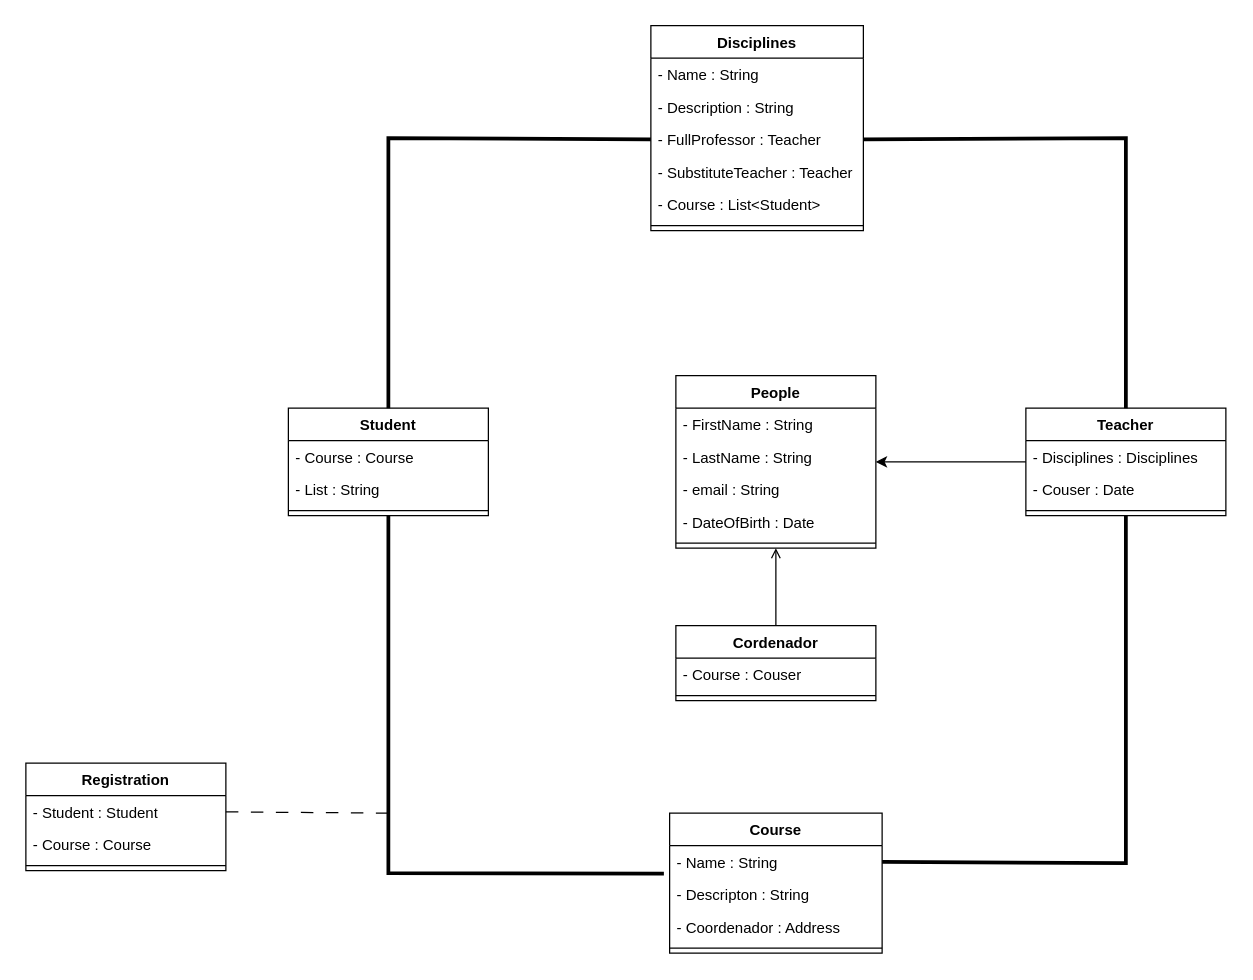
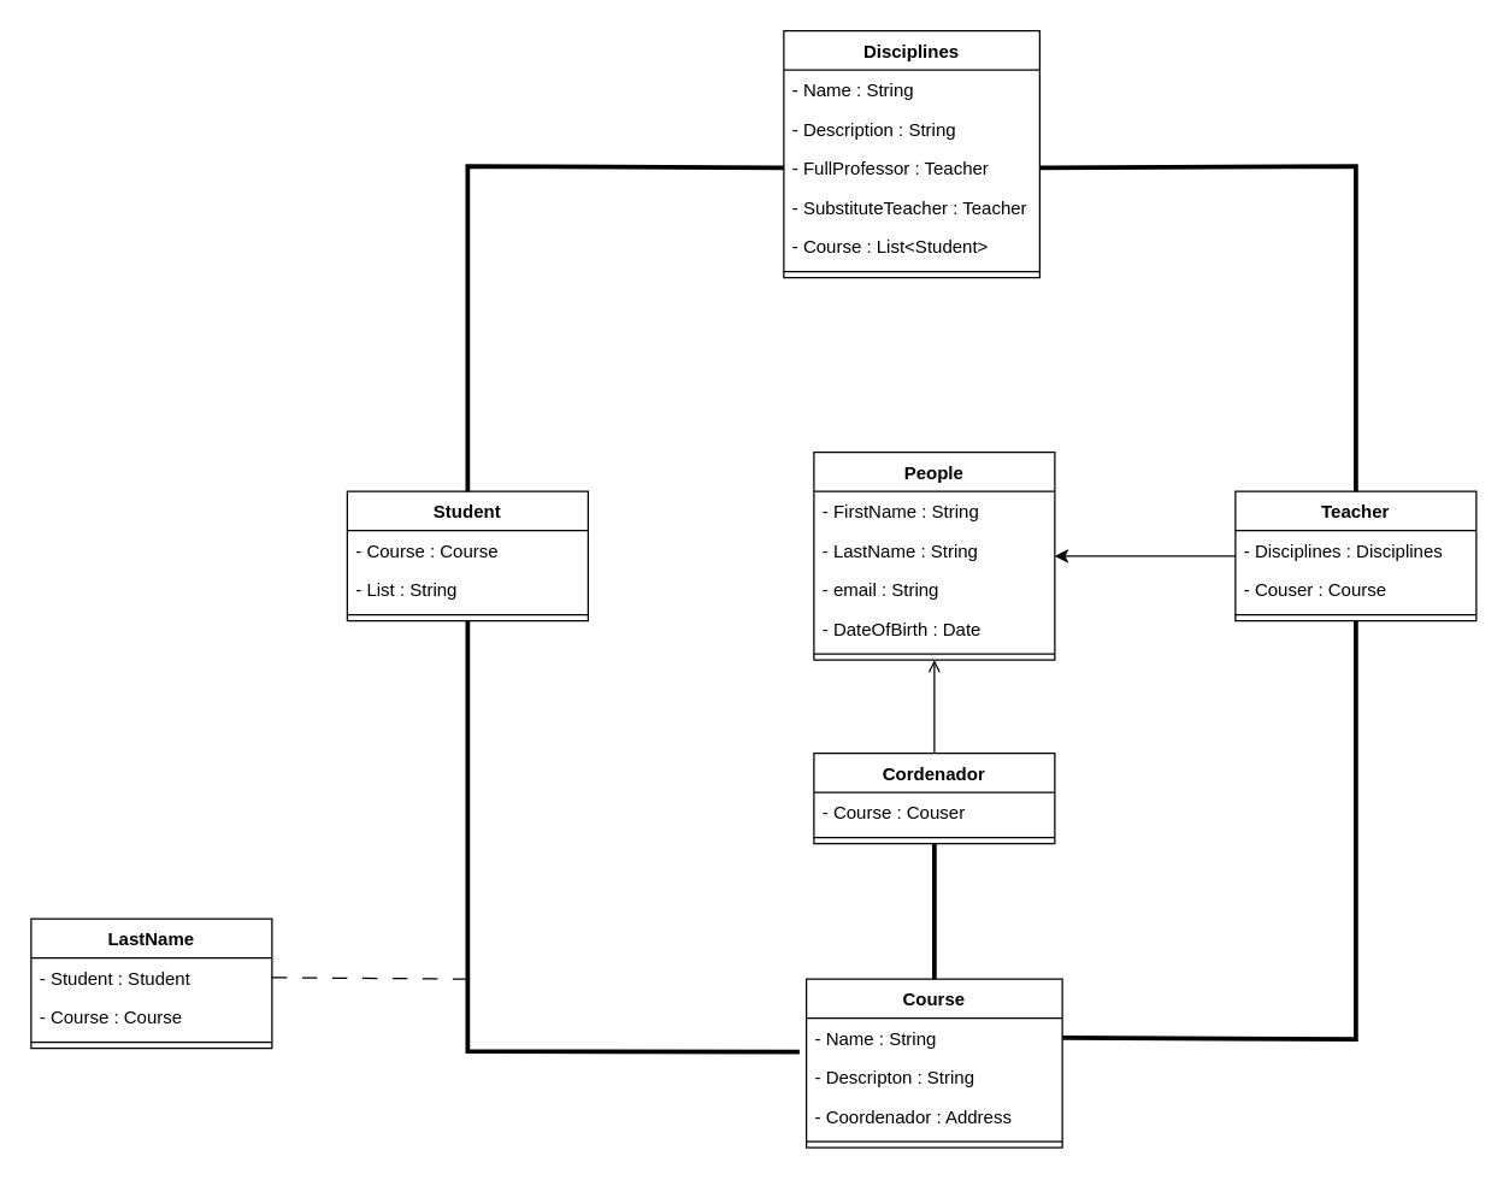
  <mxCell id="0" />
  <mxCell id="1" parent="0" />
  <mxCell id="2" value="People" style="swimlane;fontStyle=1;align=center;verticalAlign=top;childLayout=stackLayout;horizontal=1;startSize=26;horizontalStack=0;resizeParent=1;resizeParentMax=0;resizeLast=0;collapsible=1;marginBottom=0;whiteSpace=wrap;html=1;" vertex="1" parent="1"><mxGeometry x="540" y="300" width="160" height="138" as="geometry" /></mxCell>
  <mxCell id="3" value="- FirstName : String&lt;div&gt;&lt;br&gt;&lt;/div&gt;" style="text;strokeColor=none;fillColor=none;align=left;verticalAlign=top;spacingLeft=4;spacingRight=4;overflow=hidden;rotatable=0;points=[[0,0.5],[1,0.5]];portConstraint=eastwest;whiteSpace=wrap;html=1;" vertex="1" parent="2"><mxGeometry y="26" width="160" height="26" as="geometry" /></mxCell>
  <mxCell id="4" value="- LastName : String&lt;div&gt;&lt;br&gt;&lt;/div&gt;" style="text;strokeColor=none;fillColor=none;align=left;verticalAlign=top;spacingLeft=4;spacingRight=4;overflow=hidden;rotatable=0;points=[[0,0.5],[1,0.5]];portConstraint=eastwest;whiteSpace=wrap;html=1;" vertex="1" parent="2"><mxGeometry y="52" width="160" height="26" as="geometry" /></mxCell>
  <mxCell id="5" value="- email : String&lt;div&gt;&lt;br&gt;&lt;/div&gt;" style="text;strokeColor=none;fillColor=none;align=left;verticalAlign=top;spacingLeft=4;spacingRight=4;overflow=hidden;rotatable=0;points=[[0,0.5],[1,0.5]];portConstraint=eastwest;whiteSpace=wrap;html=1;" vertex="1" parent="2"><mxGeometry y="78" width="160" height="26" as="geometry" /></mxCell>
  <mxCell id="6" value="- DateOfBirth : Date&lt;div&gt;&lt;br&gt;&lt;/div&gt;" style="text;strokeColor=none;fillColor=none;align=left;verticalAlign=top;spacingLeft=4;spacingRight=4;overflow=hidden;rotatable=0;points=[[0,0.5],[1,0.5]];portConstraint=eastwest;whiteSpace=wrap;html=1;" vertex="1" parent="2"><mxGeometry y="104" width="160" height="26" as="geometry" /></mxCell>
  <mxCell id="7" value="" style="line;strokeWidth=1;fillColor=none;align=left;verticalAlign=middle;spacingTop=-1;spacingLeft=3;spacingRight=3;rotatable=0;labelPosition=right;points=[];portConstraint=eastwest;strokeColor=inherit;" vertex="1" parent="2"><mxGeometry y="130" width="160" height="8" as="geometry" /></mxCell>
  <mxCell id="8" value="Student" style="swimlane;fontStyle=1;align=center;verticalAlign=top;childLayout=stackLayout;horizontal=1;startSize=26;horizontalStack=0;resizeParent=1;resizeParentMax=0;resizeLast=0;collapsible=1;marginBottom=0;whiteSpace=wrap;html=1;" vertex="1" parent="1"><mxGeometry x="230" y="326" width="160" height="86" as="geometry" /></mxCell>
  <mxCell id="9" value="- Course : Course&lt;div&gt;&lt;br&gt;&lt;/div&gt;" style="text;strokeColor=none;fillColor=none;align=left;verticalAlign=top;spacingLeft=4;spacingRight=4;overflow=hidden;rotatable=0;points=[[0,0.5],[1,0.5]];portConstraint=eastwest;whiteSpace=wrap;html=1;" vertex="1" parent="8"><mxGeometry y="26" width="160" height="26" as="geometry" /></mxCell>
  <mxCell id="10" value="- List : String&lt;div&gt;&lt;br&gt;&lt;/div&gt;" style="text;strokeColor=none;fillColor=none;align=left;verticalAlign=top;spacingLeft=4;spacingRight=4;overflow=hidden;rotatable=0;points=[[0,0.5],[1,0.5]];portConstraint=eastwest;whiteSpace=wrap;html=1;" vertex="1" parent="8"><mxGeometry y="52" width="160" height="26" as="geometry" /></mxCell>
  <mxCell id="11" value="" style="line;strokeWidth=1;fillColor=none;align=left;verticalAlign=middle;spacingTop=-1;spacingLeft=3;spacingRight=3;rotatable=0;labelPosition=right;points=[];portConstraint=eastwest;strokeColor=inherit;" vertex="1" parent="8"><mxGeometry y="78" width="160" height="8" as="geometry" /></mxCell>
  <mxCell id="12" style="edgeStyle=orthogonalEdgeStyle;rounded=0;orthogonalLoop=1;jettySize=auto;html=1;" edge="1" parent="1" source="13" target="2"><mxGeometry relative="1" as="geometry" /></mxCell>
  <mxCell id="13" value="Teacher" style="swimlane;fontStyle=1;align=center;verticalAlign=top;childLayout=stackLayout;horizontal=1;startSize=26;horizontalStack=0;resizeParent=1;resizeParentMax=0;resizeLast=0;collapsible=1;marginBottom=0;whiteSpace=wrap;html=1;" vertex="1" parent="1"><mxGeometry x="820" y="326" width="160" height="86" as="geometry" /></mxCell>
  <mxCell id="14" value="- Disciplines : Disciplines" style="text;strokeColor=none;fillColor=none;align=left;verticalAlign=top;spacingLeft=4;spacingRight=4;overflow=hidden;rotatable=0;points=[[0,0.5],[1,0.5]];portConstraint=eastwest;whiteSpace=wrap;html=1;" vertex="1" parent="13"><mxGeometry y="26" width="160" height="26" as="geometry" /></mxCell>
- <mxCell id="15" value="- Couser : Date" style="text;strokeColor=none;fillColor=none;align=left;verticalAlign=top;spacingLeft=4;spacingRight=4;overflow=hidden;rotatable=0;points=[[0,0.5],[1,0.5]];portConstraint=eastwest;whiteSpace=wrap;html=1;" vertex="1" parent="13"><mxGeometry y="52" width="160" height="26" as="geometry" /></mxCell>
+ <mxCell id="15" value="- Couser : Course" style="text;strokeColor=none;fillColor=none;align=left;verticalAlign=top;spacingLeft=4;spacingRight=4;overflow=hidden;rotatable=0;points=[[0,0.5],[1,0.5]];portConstraint=eastwest;whiteSpace=wrap;html=1;" vertex="1" parent="13"><mxGeometry y="52" width="160" height="26" as="geometry" /></mxCell>
  <mxCell id="16" value="" style="line;strokeWidth=1;fillColor=none;align=left;verticalAlign=middle;spacingTop=-1;spacingLeft=3;spacingRight=3;rotatable=0;labelPosition=right;points=[];portConstraint=eastwest;strokeColor=inherit;" vertex="1" parent="13"><mxGeometry y="78" width="160" height="8" as="geometry" /></mxCell>
  <mxCell id="17" style="edgeStyle=orthogonalEdgeStyle;rounded=0;orthogonalLoop=1;jettySize=auto;html=1;endArrow=open;" edge="1" parent="1" source="18" target="2"><mxGeometry relative="1" as="geometry" /></mxCell>
  <mxCell id="18" value="Cordenador" style="swimlane;fontStyle=1;align=center;verticalAlign=top;childLayout=stackLayout;horizontal=1;startSize=26;horizontalStack=0;resizeParent=1;resizeParentMax=0;resizeLast=0;collapsible=1;marginBottom=0;whiteSpace=wrap;html=1;" vertex="1" parent="1"><mxGeometry x="540" y="500" width="160" height="60" as="geometry" /></mxCell>
  <mxCell id="19" value="- Course : Couser" style="text;strokeColor=none;fillColor=none;align=left;verticalAlign=top;spacingLeft=4;spacingRight=4;overflow=hidden;rotatable=0;points=[[0,0.5],[1,0.5]];portConstraint=eastwest;whiteSpace=wrap;html=1;" vertex="1" parent="18"><mxGeometry y="26" width="160" height="26" as="geometry" /></mxCell>
  <mxCell id="20" value="" style="line;strokeWidth=1;fillColor=none;align=left;verticalAlign=middle;spacingTop=-1;spacingLeft=3;spacingRight=3;rotatable=0;labelPosition=right;points=[];portConstraint=eastwest;strokeColor=inherit;" vertex="1" parent="18"><mxGeometry y="52" width="160" height="8" as="geometry" /></mxCell>
  <mxCell id="21" value="Course" style="swimlane;fontStyle=1;align=center;verticalAlign=top;childLayout=stackLayout;horizontal=1;startSize=26;horizontalStack=0;resizeParent=1;resizeParentMax=0;resizeLast=0;collapsible=1;marginBottom=0;whiteSpace=wrap;html=1;" vertex="1" parent="1"><mxGeometry x="535" y="650" width="170" height="112" as="geometry" /></mxCell>
  <mxCell id="22" value="- Name : String" style="text;strokeColor=none;fillColor=none;align=left;verticalAlign=top;spacingLeft=4;spacingRight=4;overflow=hidden;rotatable=0;points=[[0,0.5],[1,0.5]];portConstraint=eastwest;whiteSpace=wrap;html=1;" vertex="1" parent="21"><mxGeometry y="26" width="170" height="26" as="geometry" /></mxCell>
  <mxCell id="23" value="- Descripton : String" style="text;strokeColor=none;fillColor=none;align=left;verticalAlign=top;spacingLeft=4;spacingRight=4;overflow=hidden;rotatable=0;points=[[0,0.5],[1,0.5]];portConstraint=eastwest;whiteSpace=wrap;html=1;" vertex="1" parent="21"><mxGeometry y="52" width="170" height="26" as="geometry" /></mxCell>
  <mxCell id="24" value="- Coordenador : Address" style="text;strokeColor=none;fillColor=none;align=left;verticalAlign=top;spacingLeft=4;spacingRight=4;overflow=hidden;rotatable=0;points=[[0,0.5],[1,0.5]];portConstraint=eastwest;whiteSpace=wrap;html=1;" vertex="1" parent="21"><mxGeometry y="78" width="170" height="26" as="geometry" /></mxCell>
  <mxCell id="25" value="" style="line;strokeWidth=1;fillColor=none;align=left;verticalAlign=middle;spacingTop=-1;spacingLeft=3;spacingRight=3;rotatable=0;labelPosition=right;points=[];portConstraint=eastwest;strokeColor=inherit;" vertex="1" parent="21"><mxGeometry y="104" width="170" height="8" as="geometry" /></mxCell>
  <mxCell id="26" value="" style="endArrow=none;startArrow=none;endFill=0;startFill=0;endSize=8;html=1;verticalAlign=bottom;labelBackgroundColor=none;strokeWidth=3;rounded=0;exitX=0.5;exitY=1;exitDx=0;exitDy=0;entryX=-0.027;entryY=0.865;entryDx=0;entryDy=0;entryPerimeter=0;" edge="1" parent="1" source="8" target="22"><mxGeometry width="160" relative="1" as="geometry"><mxPoint x="310" y="620" as="sourcePoint" /><mxPoint x="470" y="620" as="targetPoint" /><Array as="points"><mxPoint x="310" y="698" /></Array></mxGeometry></mxCell>
+ <mxCell id="27" value="" style="endArrow=none;startArrow=none;endFill=0;startFill=0;endSize=8;html=1;verticalAlign=bottom;labelBackgroundColor=none;strokeWidth=3;rounded=0;entryX=0.5;entryY=1;entryDx=0;entryDy=0;exitX=0.5;exitY=0;exitDx=0;exitDy=0;" edge="1" parent="1" source="21" target="18"><mxGeometry width="160" relative="1" as="geometry"><mxPoint x="510" y="620" as="sourcePoint" /><mxPoint x="670" y="620" as="targetPoint" /></mxGeometry></mxCell>
  <mxCell id="28" value="" style="endArrow=none;startArrow=none;endFill=0;startFill=0;endSize=8;html=1;verticalAlign=bottom;labelBackgroundColor=none;strokeWidth=3;rounded=0;entryX=0.5;entryY=1;entryDx=0;entryDy=0;exitX=1;exitY=0.5;exitDx=0;exitDy=0;" edge="1" parent="1" source="22" target="13"><mxGeometry width="160" relative="1" as="geometry"><mxPoint x="920" y="528" as="sourcePoint" /><mxPoint x="920" y="438" as="targetPoint" /><Array as="points"><mxPoint x="900" y="690" /></Array></mxGeometry></mxCell>
  <mxCell id="29" value="Disciplines" style="swimlane;fontStyle=1;align=center;verticalAlign=top;childLayout=stackLayout;horizontal=1;startSize=26;horizontalStack=0;resizeParent=1;resizeParentMax=0;resizeLast=0;collapsible=1;marginBottom=0;whiteSpace=wrap;html=1;" vertex="1" parent="1"><mxGeometry x="520" y="20" width="170" height="164" as="geometry" /></mxCell>
  <mxCell id="30" value="- Name : String" style="text;strokeColor=none;fillColor=none;align=left;verticalAlign=top;spacingLeft=4;spacingRight=4;overflow=hidden;rotatable=0;points=[[0,0.5],[1,0.5]];portConstraint=eastwest;whiteSpace=wrap;html=1;" vertex="1" parent="29"><mxGeometry y="26" width="170" height="26" as="geometry" /></mxCell>
  <mxCell id="31" value="- Description : String" style="text;strokeColor=none;fillColor=none;align=left;verticalAlign=top;spacingLeft=4;spacingRight=4;overflow=hidden;rotatable=0;points=[[0,0.5],[1,0.5]];portConstraint=eastwest;whiteSpace=wrap;html=1;" vertex="1" parent="29"><mxGeometry y="52" width="170" height="26" as="geometry" /></mxCell>
  <mxCell id="32" value="- FullProfessor : Teacher" style="text;strokeColor=none;fillColor=none;align=left;verticalAlign=top;spacingLeft=4;spacingRight=4;overflow=hidden;rotatable=0;points=[[0,0.5],[1,0.5]];portConstraint=eastwest;whiteSpace=wrap;html=1;" vertex="1" parent="29"><mxGeometry y="78" width="170" height="26" as="geometry" /></mxCell>
  <mxCell id="33" value="- SubstituteTeacher : Teacher" style="text;strokeColor=none;fillColor=none;align=left;verticalAlign=top;spacingLeft=4;spacingRight=4;overflow=hidden;rotatable=0;points=[[0,0.5],[1,0.5]];portConstraint=eastwest;whiteSpace=wrap;html=1;" vertex="1" parent="29"><mxGeometry y="104" width="170" height="26" as="geometry" /></mxCell>
  <mxCell id="34" value="- Course : List&amp;lt;Student&amp;gt;" style="text;strokeColor=none;fillColor=none;align=left;verticalAlign=top;spacingLeft=4;spacingRight=4;overflow=hidden;rotatable=0;points=[[0,0.5],[1,0.5]];portConstraint=eastwest;whiteSpace=wrap;html=1;" vertex="1" parent="29"><mxGeometry y="130" width="170" height="26" as="geometry" /></mxCell>
  <mxCell id="35" value="" style="line;strokeWidth=1;fillColor=none;align=left;verticalAlign=middle;spacingTop=-1;spacingLeft=3;spacingRight=3;rotatable=0;labelPosition=right;points=[];portConstraint=eastwest;strokeColor=inherit;" vertex="1" parent="29"><mxGeometry y="156" width="170" height="8" as="geometry" /></mxCell>
- <mxCell id="36" value="Registration" style="swimlane;fontStyle=1;align=center;verticalAlign=top;childLayout=stackLayout;horizontal=1;startSize=26;horizontalStack=0;resizeParent=1;resizeParentMax=0;resizeLast=0;collapsible=1;marginBottom=0;whiteSpace=wrap;html=1;" vertex="1" parent="1"><mxGeometry x="20" y="610" width="160" height="86" as="geometry" /></mxCell>
+ <mxCell id="36" value="LastName" style="swimlane;fontStyle=1;align=center;verticalAlign=top;childLayout=stackLayout;horizontal=1;startSize=26;horizontalStack=0;resizeParent=1;resizeParentMax=0;resizeLast=0;collapsible=1;marginBottom=0;whiteSpace=wrap;html=1;" vertex="1" parent="1"><mxGeometry x="20" y="610" width="160" height="86" as="geometry" /></mxCell>
  <mxCell id="37" value="- Student : Student" style="text;strokeColor=none;fillColor=none;align=left;verticalAlign=top;spacingLeft=4;spacingRight=4;overflow=hidden;rotatable=0;points=[[0,0.5],[1,0.5]];portConstraint=eastwest;whiteSpace=wrap;html=1;" vertex="1" parent="36"><mxGeometry y="26" width="160" height="26" as="geometry" /></mxCell>
  <mxCell id="38" value="- Course : Course" style="text;strokeColor=none;fillColor=none;align=left;verticalAlign=top;spacingLeft=4;spacingRight=4;overflow=hidden;rotatable=0;points=[[0,0.5],[1,0.5]];portConstraint=eastwest;whiteSpace=wrap;html=1;" vertex="1" parent="36"><mxGeometry y="52" width="160" height="26" as="geometry" /></mxCell>
  <mxCell id="39" value="" style="line;strokeWidth=1;fillColor=none;align=left;verticalAlign=middle;spacingTop=-1;spacingLeft=3;spacingRight=3;rotatable=0;labelPosition=right;points=[];portConstraint=eastwest;strokeColor=inherit;" vertex="1" parent="36"><mxGeometry y="78" width="160" height="8" as="geometry" /></mxCell>
  <mxCell id="40" value="" style="endArrow=none;startArrow=none;endFill=0;startFill=0;endSize=8;html=1;verticalAlign=bottom;dashed=1;labelBackgroundColor=none;dashPattern=10 10;rounded=0;exitX=1;exitY=0.5;exitDx=0;exitDy=0;" edge="1" parent="1" source="37"><mxGeometry width="160" relative="1" as="geometry"><mxPoint x="280" y="690" as="sourcePoint" /><mxPoint x="310" y="650" as="targetPoint" /></mxGeometry></mxCell>
  <mxCell id="41" value="" style="endArrow=none;startArrow=none;endFill=0;startFill=0;endSize=8;html=1;verticalAlign=bottom;labelBackgroundColor=none;strokeWidth=3;rounded=0;exitX=0.5;exitY=0;exitDx=0;exitDy=0;entryX=0;entryY=0.5;entryDx=0;entryDy=0;" edge="1" parent="1" source="8" target="32"><mxGeometry width="160" relative="1" as="geometry"><mxPoint x="250" y="-60" as="sourcePoint" /><mxPoint x="476" y="226" as="targetPoint" /><Array as="points"><mxPoint x="310" y="110" /></Array></mxGeometry></mxCell>
  <mxCell id="42" value="" style="endArrow=none;startArrow=none;endFill=0;startFill=0;endSize=8;html=1;verticalAlign=bottom;labelBackgroundColor=none;strokeWidth=3;rounded=0;exitX=0.5;exitY=0;exitDx=0;exitDy=0;entryX=1;entryY=0.5;entryDx=0;entryDy=0;" edge="1" parent="1" source="13" target="32"><mxGeometry width="160" relative="1" as="geometry"><mxPoint x="795" y="326" as="sourcePoint" /><mxPoint x="1005" y="111" as="targetPoint" /><Array as="points"><mxPoint x="900" y="110" /></Array></mxGeometry></mxCell>
